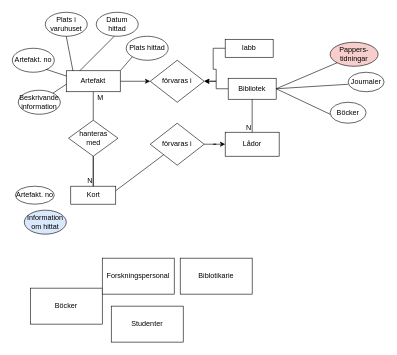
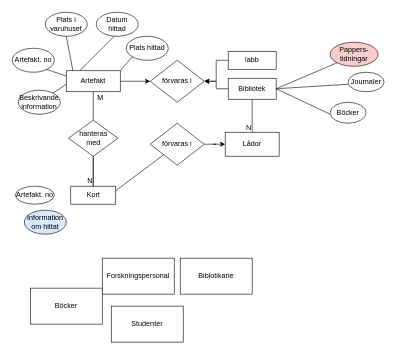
  <mxCell id="0" />
  <mxCell id="1" parent="0" />
  <mxCell id="2" style="edgeStyle=orthogonalEdgeStyle;rounded=0;orthogonalLoop=1;jettySize=auto;html=1;entryX=0;entryY=0.5;entryDx=0;entryDy=0;" edge="1" parent="1" source="3" target="8"><mxGeometry relative="1" as="geometry" /></mxCell>
  <mxCell id="3" value="Artefakt" style="rounded=0;whiteSpace=wrap;html=1;" vertex="1" parent="1"><mxGeometry x="110" y="117.5" width="90" height="35" as="geometry" /></mxCell>
  <mxCell id="4" value="Böcker" style="rounded=0;whiteSpace=wrap;html=1;" vertex="1" parent="1"><mxGeometry x="50" y="480" width="120" height="60" as="geometry" /></mxCell>
  <mxCell id="5" value="Biblotikarie" style="rounded=0;whiteSpace=wrap;html=1;" vertex="1" parent="1"><mxGeometry x="300" y="430" width="120" height="60" as="geometry" /></mxCell>
  <mxCell id="6" value="Forskningspersonal" style="rounded=0;whiteSpace=wrap;html=1;" vertex="1" parent="1"><mxGeometry x="170" y="430" width="120" height="60" as="geometry" /></mxCell>
  <mxCell id="7" value="Studenter" style="rounded=0;whiteSpace=wrap;html=1;" vertex="1" parent="1"><mxGeometry x="185" y="510" width="120" height="60" as="geometry" /></mxCell>
  <mxCell id="8" value="förvaras i" style="rhombus;whiteSpace=wrap;html=1;" vertex="1" parent="1"><mxGeometry x="250" y="100" width="90" height="70" as="geometry" /></mxCell>
  <mxCell id="9" style="edgeStyle=orthogonalEdgeStyle;rounded=0;orthogonalLoop=1;jettySize=auto;html=1;entryX=1;entryY=0.5;entryDx=0;entryDy=0;" edge="1" parent="1" source="10" target="8"><mxGeometry relative="1" as="geometry" /></mxCell>
- <mxCell id="10" value="labb" style="rounded=0;whiteSpace=wrap;html=1;" vertex="1" parent="1"><mxGeometry x="375" y="65" width="80" height="30" as="geometry" /></mxCell>
+ <mxCell id="10" value="labb" style="rounded=0;whiteSpace=wrap;html=1;" vertex="1" parent="1"><mxGeometry x="380" y="85" width="80" height="30" as="geometry" /></mxCell>
  <mxCell id="11" style="edgeStyle=orthogonalEdgeStyle;rounded=0;orthogonalLoop=1;jettySize=auto;html=1;entryX=1;entryY=0.5;entryDx=0;entryDy=0;" edge="1" parent="1" source="12" target="8"><mxGeometry relative="1" as="geometry" /></mxCell>
  <mxCell id="12" value="Bibliotek" style="rounded=0;whiteSpace=wrap;html=1;" vertex="1" parent="1"><mxGeometry x="380" y="130" width="80" height="35" as="geometry" /></mxCell>
  <mxCell id="13" value="Plats i varuhuset" style="ellipse;whiteSpace=wrap;html=1;" vertex="1" parent="1"><mxGeometry x="75" y="20" width="70" height="40" as="geometry" /></mxCell>
  <mxCell id="14" value="Plats hittad" style="ellipse;whiteSpace=wrap;html=1;" vertex="1" parent="1"><mxGeometry x="210" y="60" width="70" height="40" as="geometry" /></mxCell>
  <mxCell id="15" value="Artefakt. no" style="ellipse;whiteSpace=wrap;html=1;" vertex="1" parent="1"><mxGeometry y="80" width="70" height="40" as="geometry" x="20" /></mxCell>
  <mxCell id="16" value="Beskrivande information" style="ellipse;whiteSpace=wrap;html=1;" vertex="1" parent="1"><mxGeometry x="30" y="150" width="70" height="40" as="geometry" /></mxCell>
  <mxCell id="17" value="Datum hittad" style="ellipse;whiteSpace=wrap;html=1;" vertex="1" parent="1"><mxGeometry x="160" y="20" width="70" height="40" as="geometry" /></mxCell>
  <mxCell id="18" value="" style="endArrow=none;html=1;rounded=0;exitX=0.25;exitY=0;exitDx=0;exitDy=0;" edge="1" parent="1" source="3"><mxGeometry width="50" height="50" relative="1" as="geometry"><mxPoint x="140" y="110" as="sourcePoint" /><mxPoint x="190" y="60" as="targetPoint" /></mxGeometry></mxCell>
  <mxCell id="19" value="" style="endArrow=none;html=1;rounded=0;exitX=0.5;exitY=1;exitDx=0;exitDy=0;entryX=0.124;entryY=0.01;entryDx=0;entryDy=0;entryPerimeter=0;" edge="1" parent="1" source="13" target="3"><mxGeometry width="50" height="50" relative="1" as="geometry"><mxPoint x="110" y="130" as="sourcePoint" /><mxPoint x="130" y="120" as="targetPoint" /></mxGeometry></mxCell>
  <mxCell id="20" value="" style="endArrow=none;html=1;rounded=0;" edge="1" parent="1" source="16"><mxGeometry width="50" height="50" relative="1" as="geometry"><mxPoint x="60" y="190" as="sourcePoint" /><mxPoint x="110" y="140" as="targetPoint" /></mxGeometry></mxCell>
  <mxCell id="21" value="" style="endArrow=none;html=1;rounded=0;exitX=0.8;exitY=0.875;exitDx=0;exitDy=0;exitPerimeter=0;entryX=0;entryY=0.25;entryDx=0;entryDy=0;" edge="1" parent="1" source="15" target="3"><mxGeometry width="50" height="50" relative="1" as="geometry"><mxPoint x="60" y="150" as="sourcePoint" /><mxPoint x="110" y="100" as="targetPoint" /></mxGeometry></mxCell>
  <mxCell id="22" value="" style="endArrow=none;html=1;rounded=0;entryX=0;entryY=1;entryDx=0;entryDy=0;exitX=1;exitY=0;exitDx=0;exitDy=0;" edge="1" parent="1" source="3" target="14"><mxGeometry width="50" height="50" relative="1" as="geometry"><mxPoint x="200" y="110" as="sourcePoint" /><mxPoint x="230" y="80" as="targetPoint" /></mxGeometry></mxCell>
  <mxCell id="23" value="Kort" style="rounded=0;whiteSpace=wrap;html=1;" vertex="1" parent="1"><mxGeometry x="117.5" y="310" width="75" height="30" as="geometry" /></mxCell>
  <mxCell id="24" style="edgeStyle=orthogonalEdgeStyle;rounded=0;orthogonalLoop=1;jettySize=auto;html=1;" edge="1" parent="1" source="25" target="26"><mxGeometry relative="1" as="geometry" /></mxCell>
  <mxCell id="25" value="förvaras i" style="rhombus;whiteSpace=wrap;html=1;" vertex="1" parent="1"><mxGeometry x="250" y="205" width="90" height="70" as="geometry" /></mxCell>
  <mxCell id="26" value="Lådor" style="rounded=0;whiteSpace=wrap;html=1;" vertex="1" parent="1"><mxGeometry x="375" y="220" width="90" height="40" as="geometry" /></mxCell>
  <mxCell id="27" value="hanteras &lt;br&gt;med" style="rhombus;whiteSpace=wrap;html=1;" vertex="1" parent="1"><mxGeometry x="113.75" y="200" width="82.5" height="60" as="geometry" /></mxCell>
  <mxCell id="28" value="" style="endArrow=none;html=1;rounded=0;entryX=0.5;entryY=1;entryDx=0;entryDy=0;" edge="1" parent="1" source="27" target="3"><mxGeometry width="50" height="50" relative="1" as="geometry"><mxPoint x="130" y="210" as="sourcePoint" /><mxPoint x="180" y="160" as="targetPoint" /></mxGeometry></mxCell>
  <mxCell id="29" value="" style="endArrow=none;html=1;rounded=0;exitX=0.5;exitY=0;exitDx=0;exitDy=0;entryX=0.5;entryY=1;entryDx=0;entryDy=0;" edge="1" parent="1" source="23" target="27"><mxGeometry width="50" height="50" relative="1" as="geometry"><mxPoint x="110" y="310" as="sourcePoint" /><mxPoint x="160" y="260" as="targetPoint" /></mxGeometry></mxCell>
  <mxCell id="30" value="" style="endArrow=none;html=1;rounded=0;entryX=0;entryY=1;entryDx=0;entryDy=0;exitX=1;exitY=0.25;exitDx=0;exitDy=0;" edge="1" parent="1" source="23" target="25"><mxGeometry width="50" height="50" relative="1" as="geometry"><mxPoint x="190" y="330" as="sourcePoint" /><mxPoint x="240" y="280" as="targetPoint" /></mxGeometry></mxCell>
  <mxCell id="31" value="Journaler" style="ellipse;whiteSpace=wrap;html=1;" vertex="1" parent="1"><mxGeometry x="580" y="120" width="60" height="32.5" as="geometry" /></mxCell>
  <mxCell id="32" value="Pappers-&lt;br&gt;tidningar" style="ellipse;whiteSpace=wrap;html=1;fillColor=#f8cecc;" vertex="1" parent="1"><mxGeometry x="550" y="70" width="80" height="40" as="geometry" /></mxCell>
  <mxCell id="33" value="Böcker" style="ellipse;whiteSpace=wrap;html=1;" vertex="1" parent="1"><mxGeometry x="550" y="170" width="60" height="35" as="geometry" /></mxCell>
  <mxCell id="34" value="Artefakt. no" style="ellipse;whiteSpace=wrap;html=1;" vertex="1" parent="1"><mxGeometry x="25" y="310" width="65" height="30" as="geometry" /></mxCell>
  <mxCell id="35" value="Information om hittat" style="ellipse;whiteSpace=wrap;html=1;fillColor=#dae8fc;" vertex="1" parent="1"><mxGeometry x="40" y="350" width="70" height="40" as="geometry" /></mxCell>
  <mxCell id="36" value="" style="endArrow=none;html=1;rounded=0;entryX=0;entryY=1;entryDx=0;entryDy=0;exitX=1;exitY=0.5;exitDx=0;exitDy=0;" edge="1" parent="1" source="12" target="32"><mxGeometry width="50" height="50" relative="1" as="geometry"><mxPoint x="510" y="160" as="sourcePoint" /><mxPoint x="560" y="110" as="targetPoint" /></mxGeometry></mxCell>
  <mxCell id="37" value="" style="endArrow=none;html=1;rounded=0;exitX=1;exitY=0.5;exitDx=0;exitDy=0;" edge="1" parent="1" source="12"><mxGeometry width="50" height="50" relative="1" as="geometry"><mxPoint x="530" y="190" as="sourcePoint" /><mxPoint x="580" y="140" as="targetPoint" /></mxGeometry></mxCell>
  <mxCell id="38" value="" style="endArrow=none;html=1;rounded=0;exitX=1;exitY=0.5;exitDx=0;exitDy=0;" edge="1" parent="1" source="12"><mxGeometry width="50" height="50" relative="1" as="geometry"><mxPoint x="500" y="240" as="sourcePoint" /><mxPoint x="550" y="190" as="targetPoint" /></mxGeometry></mxCell>
  <mxCell id="39" value="" style="endArrow=none;html=1;rounded=0;exitX=0.5;exitY=1;exitDx=0;exitDy=0;entryX=0.5;entryY=0;entryDx=0;entryDy=0;" edge="1" parent="1" source="12" target="26"><mxGeometry relative="1" as="geometry"><mxPoint x="270" y="190" as="sourcePoint" /><mxPoint x="430" y="190" as="targetPoint" /></mxGeometry></mxCell>
  <mxCell id="40" value="N" style="resizable=0;html=1;whiteSpace=wrap;align=right;verticalAlign=bottom;" connectable="0" vertex="1" parent="39"><mxGeometry x="1" relative="1" as="geometry" /></mxCell>
  <mxCell id="41" value="" style="endArrow=none;html=1;rounded=0;exitX=0.5;exitY=1;exitDx=0;exitDy=0;entryX=0.5;entryY=0;entryDx=0;entryDy=0;" edge="1" parent="1" source="27" target="23"><mxGeometry relative="1" as="geometry"><mxPoint x="50" y="280" as="sourcePoint" /><mxPoint x="210" y="280" as="targetPoint" /></mxGeometry></mxCell>
  <mxCell id="42" value="M" style="resizable=0;html=1;whiteSpace=wrap;align=left;verticalAlign=bottom;" connectable="0" vertex="1" parent="41"><mxGeometry x="-1" relative="1" as="geometry"><mxPoint x="5" y="-90" as="offset" /></mxGeometry></mxCell>
  <mxCell id="43" value="N" style="resizable=0;html=1;whiteSpace=wrap;align=right;verticalAlign=bottom;" connectable="0" vertex="1" parent="41"><mxGeometry x="1" relative="1" as="geometry" /></mxCell>
